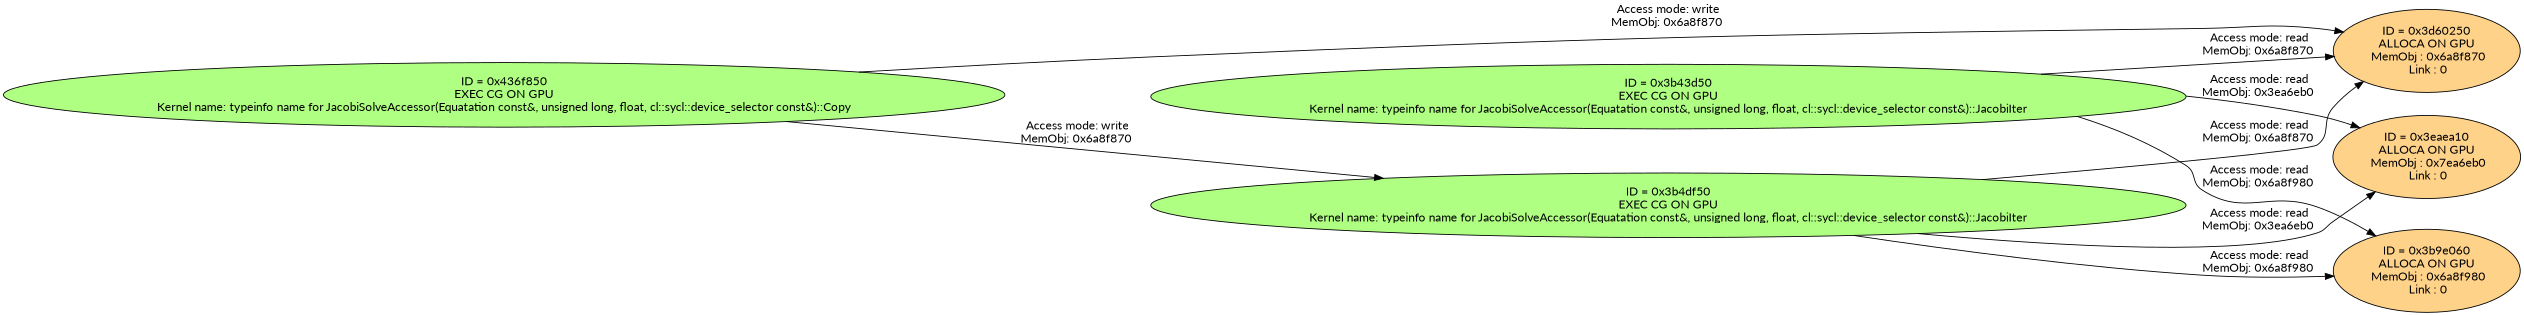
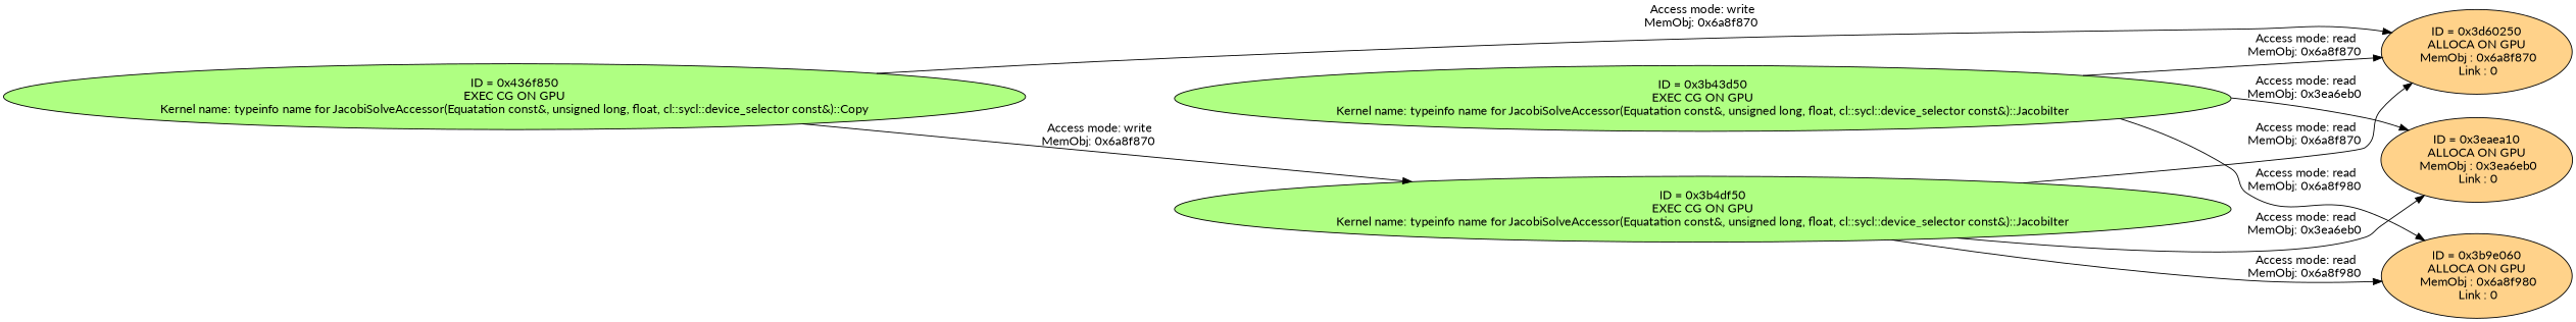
  strict digraph {
    rankdir=LR
    fontname=Lato
    node [fillcolor="#AFFF82" style=filled fontname=Lato]
    edge [fontname=Lato]
    n1 [label="ID = 0x436f850\nEXEC CG ON GPU\nKernel name: typeinfo name for JacobiSolveAccessor(Equatation const&, unsigned long, float, cl::sycl::device_selector const&)::Copy\n"]
    n2 [fillcolor="#FFD28A" label="ID = 0x3d60250\nALLOCA ON GPU\n MemObj : 0x6a8f870\n Link : 0\n"]
    n3 [label="ID = 0x3b4df50\nEXEC CG ON GPU\nKernel name: typeinfo name for JacobiSolveAccessor(Equatation const&, unsigned long, float, cl::sycl::device_selector const&)::JacobiIter\n"]
    n4 [fillcolor="#FFD28A" label="ID = 0x3b9e060\nALLOCA ON GPU\n MemObj : 0x6a8f980\n Link : 0\n"]
-   n5 [fillcolor="#FFD28A" label="ID = 0x3eaea10\nALLOCA ON GPU\n MemObj : 0x7ea6eb0\n Link : 0\n"]
+   n5 [fillcolor="#FFD28A" label="ID = 0x3eaea10\nALLOCA ON GPU\n MemObj : 0x3ea6eb0\n Link : 0\n"]
    n6 [label="ID = 0x3b43d50\nEXEC CG ON GPU\nKernel name: typeinfo name for JacobiSolveAccessor(Equatation const&, unsigned long, float, cl::sycl::device_selector const&)::JacobiIter\n"]
    n1 -> n2 [label="Access mode: write\nMemObj: 0x6a8f870 "]
    n1 -> n3 [label="Access mode: write\nMemObj: 0x6a8f870 "]
    n3 -> n2 [label="Access mode: read\nMemObj: 0x6a8f870 "]
    n3 -> n4 [label="Access mode: read\nMemObj: 0x6a8f980 "]
    n3 -> n5 [label="Access mode: read\nMemObj: 0x3ea6eb0 "]
    n6 -> n2 [label="Access mode: read\nMemObj: 0x6a8f870 "]
    n6 -> n4 [label="Access mode: read\nMemObj: 0x6a8f980 "]
    n6 -> n5 [label="Access mode: read\nMemObj: 0x3ea6eb0 "]
  }
